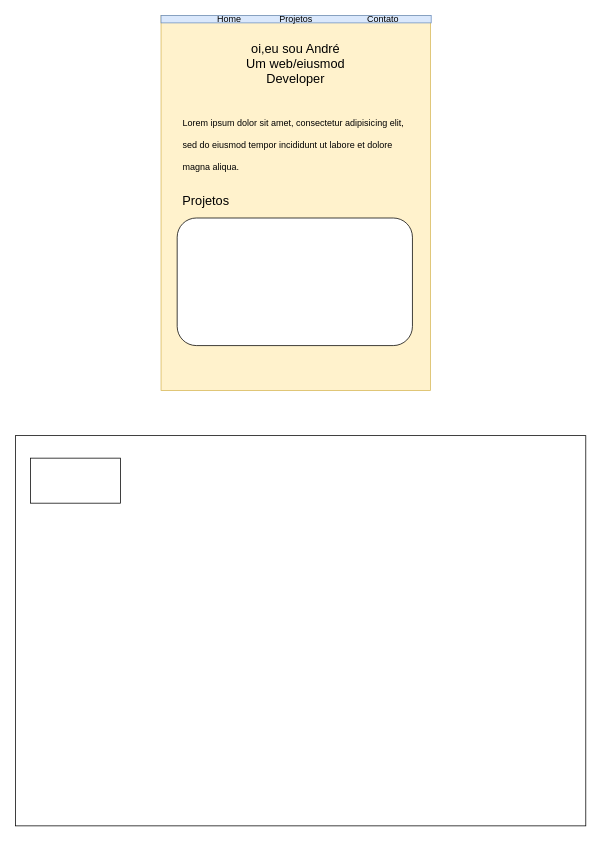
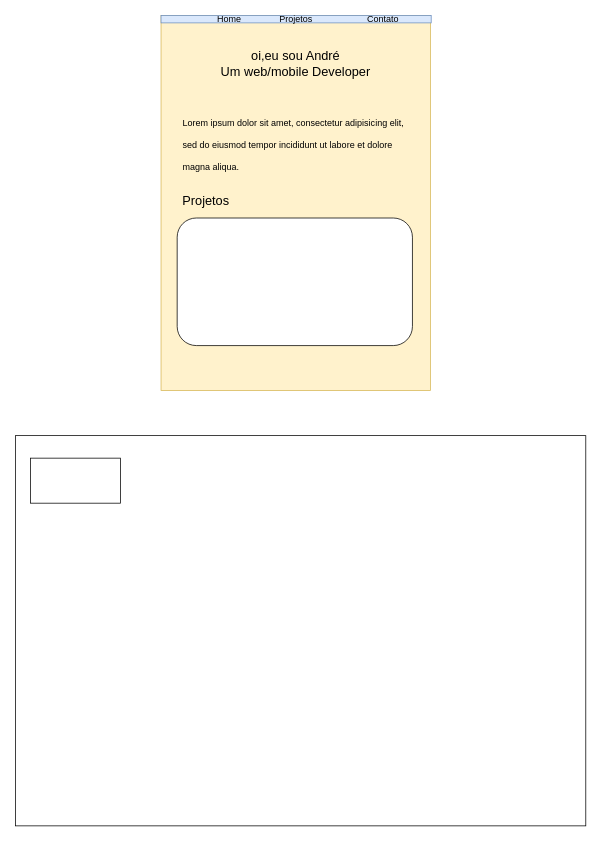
  <mxCell id="0" />
  <mxCell id="1" parent="0" />
  <mxCell id="2" value="" style="rounded=0;whiteSpace=wrap;html=1;fillColor=#fff2cc;strokeColor=#d6b656;" vertex="1" parent="1"><mxGeometry x="214" y="20" width="359" height="500" as="geometry" /></mxCell>
  <mxCell id="3" value="" style="rounded=0;whiteSpace=wrap;html=1;fillColor=#dae8fc;strokeColor=#6c8ebf;" vertex="1" parent="1"><mxGeometry x="214" y="20" width="360" height="10" as="geometry" /></mxCell>
  <mxCell id="4" value="Contato" style="text;html=1;strokeColor=none;fillColor=none;align=center;verticalAlign=middle;whiteSpace=wrap;rounded=0;" vertex="1" parent="1"><mxGeometry x="490" y="20" width="40" height="10" as="geometry" /></mxCell>
  <mxCell id="5" value="Projetos" style="text;html=1;strokeColor=none;fillColor=none;align=center;verticalAlign=middle;whiteSpace=wrap;rounded=0;" vertex="1" parent="1"><mxGeometry x="374" y="20" width="40" height="10" as="geometry" /></mxCell>
  <mxCell id="6" value="Home" style="text;html=1;strokeColor=none;fillColor=none;align=center;verticalAlign=middle;whiteSpace=wrap;rounded=0;" vertex="1" parent="1"><mxGeometry x="285.25" y="20" width="40" height="10" as="geometry" /></mxCell>
- <mxCell id="7" value="&lt;font style=&quot;font-size: 17px;&quot;&gt;oi,eu sou André&lt;br&gt;Um web/eiusmod Developer&lt;/font&gt;" style="text;html=1;strokeColor=none;fillColor=none;align=center;verticalAlign=middle;whiteSpace=wrap;rounded=0;" vertex="1" parent="1"><mxGeometry x="288" y="45" width="211" height="80" as="geometry" /></mxCell>
+ <mxCell id="7" value="&lt;font style=&quot;font-size: 17px;&quot;&gt;oi,eu sou André&lt;br&gt;Um web/mobile Developer&lt;/font&gt;" style="text;html=1;strokeColor=none;fillColor=none;align=center;verticalAlign=middle;whiteSpace=wrap;rounded=0;" vertex="1" parent="1"><mxGeometry x="288" y="45" width="211" height="80" as="geometry" /></mxCell>
  <mxCell id="8" value="&lt;div style=&quot;text-align: justify; color: rgb(204, 204, 204); background-color: rgb(31, 31, 31); font-family: Consolas, &amp;quot;Courier New&amp;quot;, monospace; line-height: 19px; font-size: 5px;&quot;&gt;&lt;br&gt;&lt;/div&gt;" style="text;html=1;strokeColor=none;fillColor=none;align=center;verticalAlign=middle;whiteSpace=wrap;rounded=0;" vertex="1" parent="1"><mxGeometry x="236.5" y="80" width="137.5" height="10" as="geometry" /></mxCell>
  <mxCell id="9" value="&lt;h1&gt;&lt;span style=&quot;background-color: initial; font-size: 12px; font-weight: normal;&quot;&gt;Lorem ipsum dolor sit amet, consectetur adipisicing elit, sed do eiusmod tempor incididunt ut labore et dolore magna aliqua.&lt;/span&gt;&lt;br&gt;&lt;/h1&gt;" style="text;html=1;strokeColor=none;fillColor=none;spacing=5;spacingTop=-20;whiteSpace=wrap;overflow=hidden;rounded=0;" vertex="1" parent="1"><mxGeometry x="238" y="140" width="310" height="110" as="geometry" /></mxCell>
  <mxCell id="10" value="" style="rounded=1;whiteSpace=wrap;html=1;" vertex="1" parent="1"><mxGeometry x="235.5" y="290" width="313.5" height="170" as="geometry" /></mxCell>
  <mxCell id="11" value="&lt;font style=&quot;font-size: 17px;&quot;&gt;Projetos&lt;/font&gt;" style="text;html=1;strokeColor=none;fillColor=none;align=center;verticalAlign=middle;whiteSpace=wrap;rounded=0;" vertex="1" parent="1"><mxGeometry x="236.5" y="255" width="73.5" height="25" as="geometry" /></mxCell>
  <mxCell id="12" value="" style="rounded=0;whiteSpace=wrap;html=1;" vertex="1" parent="1"><mxGeometry x="20" y="580" width="760" height="520" as="geometry" /></mxCell>
  <mxCell id="13" value="" style="rounded=0;whiteSpace=wrap;html=1;" vertex="1" parent="1"><mxGeometry x="40" y="610" width="120" height="60" as="geometry" /></mxCell>
